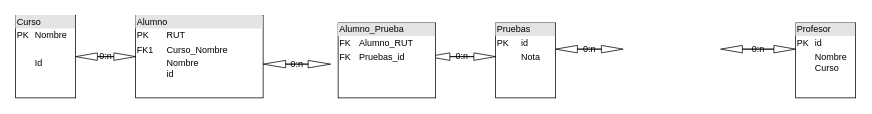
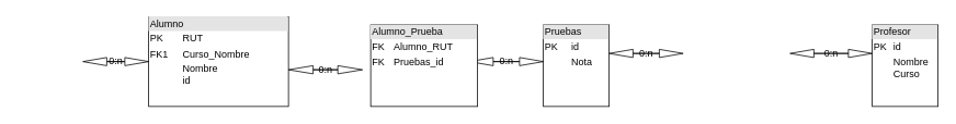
  <mxCell id="0" />
  <mxCell id="1" parent="0" />
- <mxCell id="2" value="&lt;div style=&quot;box-sizing: border-box ; width: 100% ; background: #e4e4e4 ; padding: 2px&quot;&gt;Curso&lt;/div&gt;&lt;table style=&quot;width: 100% ; font-size: 1em&quot; cellpadding=&quot;2&quot; cellspacing=&quot;0&quot;&gt;&lt;tbody&gt;&lt;tr&gt;&lt;td&gt;PK&lt;/td&gt;&lt;td&gt;Nombre&lt;/td&gt;&lt;/tr&gt;&lt;tr&gt;&lt;td&gt;&lt;br&gt;&lt;/td&gt;&lt;td&gt;&lt;br&gt;&lt;/td&gt;&lt;/tr&gt;&lt;tr&gt;&lt;td&gt;&lt;/td&gt;&lt;td&gt;Id&lt;/td&gt;&lt;/tr&gt;&lt;/tbody&gt;&lt;/table&gt;" style="verticalAlign=top;align=left;overflow=fill;html=1;" vertex="1" parent="1"><mxGeometry x="20" y="20" width="80" height="110" as="geometry" /></mxCell>
  <mxCell id="3" value="&lt;div style=&quot;box-sizing: border-box ; width: 100% ; background: #e4e4e4 ; padding: 2px&quot;&gt;Alumno&lt;/div&gt;&lt;table style=&quot;width: 100% ; font-size: 1em&quot; cellpadding=&quot;2&quot; cellspacing=&quot;0&quot;&gt;&lt;tbody&gt;&lt;tr&gt;&lt;td&gt;PK&lt;/td&gt;&lt;td&gt;RUT&lt;/td&gt;&lt;/tr&gt;&lt;tr&gt;&lt;td&gt;FK1&lt;/td&gt;&lt;td&gt;Curso_Nombre&lt;/td&gt;&lt;/tr&gt;&lt;tr&gt;&lt;td&gt;&lt;/td&gt;&lt;td&gt;Nombre&lt;br&gt;id&lt;/td&gt;&lt;/tr&gt;&lt;/tbody&gt;&lt;/table&gt;" style="verticalAlign=top;align=left;overflow=fill;html=1;" vertex="1" parent="1"><mxGeometry x="180" y="20" width="170" height="110" as="geometry" /></mxCell>
  <mxCell id="4" value="&lt;div style=&quot;box-sizing: border-box ; width: 100% ; background: #e4e4e4 ; padding: 2px&quot;&gt;Pruebas&lt;/div&gt;&lt;table style=&quot;width: 100% ; font-size: 1em&quot; cellpadding=&quot;2&quot; cellspacing=&quot;0&quot;&gt;&lt;tbody&gt;&lt;tr&gt;&lt;td&gt;PK&lt;/td&gt;&lt;td&gt;id&amp;nbsp;&lt;/td&gt;&lt;/tr&gt;&lt;tr&gt;&lt;td&gt;&lt;br&gt;&lt;/td&gt;&lt;td&gt;Nota&lt;/td&gt;&lt;/tr&gt;&lt;tr&gt;&lt;td&gt;&lt;/td&gt;&lt;td&gt;&lt;br&gt;&lt;/td&gt;&lt;/tr&gt;&lt;/tbody&gt;&lt;/table&gt;" style="verticalAlign=top;align=left;overflow=fill;html=1;" vertex="1" parent="1"><mxGeometry x="660" y="30" width="80" height="100" as="geometry" /></mxCell>
  <mxCell id="5" value="0:n" style="html=1;shadow=0;dashed=0;align=center;verticalAlign=middle;shape=mxgraph.arrows2.twoWayArrow;dy=1;dx=29;" vertex="1" parent="1"><mxGeometry x="100" y="70" width="80" height="10" as="geometry" /></mxCell>
  <mxCell id="6" value="0:n" style="html=1;shadow=0;dashed=0;align=center;verticalAlign=middle;shape=mxgraph.arrows2.twoWayArrow;dy=1;dx=30;" vertex="1" parent="1"><mxGeometry x="350" y="80" width="90" height="10" as="geometry" /></mxCell>
  <mxCell id="7" value="0:n" style="html=1;shadow=0;dashed=0;align=center;verticalAlign=middle;shape=mxgraph.arrows2.twoWayArrow;dy=1;dx=29;" vertex="1" parent="1"><mxGeometry x="570" y="70" width="90" height="10" as="geometry" /></mxCell>
  <mxCell id="8" value="&lt;div style=&quot;box-sizing: border-box ; width: 100% ; background: #e4e4e4 ; padding: 2px&quot;&gt;Alumno_Prueba&lt;/div&gt;&lt;table style=&quot;width: 100% ; font-size: 1em&quot; cellpadding=&quot;2&quot; cellspacing=&quot;0&quot;&gt;&lt;tbody&gt;&lt;tr&gt;&lt;td&gt;FK&lt;/td&gt;&lt;td&gt;Alumno_RUT&lt;/td&gt;&lt;/tr&gt;&lt;tr&gt;&lt;td&gt;FK&lt;/td&gt;&lt;td&gt;Pruebas_id&lt;/td&gt;&lt;/tr&gt;&lt;tr&gt;&lt;td&gt;&lt;/td&gt;&lt;td&gt;&lt;br&gt;&lt;/td&gt;&lt;/tr&gt;&lt;/tbody&gt;&lt;/table&gt;" style="verticalAlign=top;align=left;overflow=fill;html=1;" vertex="1" parent="1"><mxGeometry x="450" y="30" width="130" height="100" as="geometry" /></mxCell>
  <mxCell id="9" value="&lt;div style=&quot;box-sizing: border-box ; width: 100% ; background: #e4e4e4 ; padding: 2px&quot;&gt;Profesor&lt;/div&gt;&lt;table style=&quot;width: 100% ; font-size: 1em&quot; cellpadding=&quot;2&quot; cellspacing=&quot;0&quot;&gt;&lt;tbody&gt;&lt;tr&gt;&lt;td&gt;PK&lt;/td&gt;&lt;td&gt;id&lt;/td&gt;&lt;/tr&gt;&lt;tr&gt;&lt;td&gt;&lt;br&gt;&lt;/td&gt;&lt;td&gt;Nombre&lt;br&gt;Curso&lt;/td&gt;&lt;/tr&gt;&lt;tr&gt;&lt;td&gt;&lt;/td&gt;&lt;td&gt;&lt;br&gt;&lt;/td&gt;&lt;/tr&gt;&lt;/tbody&gt;&lt;/table&gt;" style="verticalAlign=top;align=left;overflow=fill;html=1;" vertex="1" parent="1"><mxGeometry x="1060" y="30" width="80" height="100" as="geometry" /></mxCell>
  <mxCell id="10" value="0:n" style="html=1;shadow=0;dashed=0;align=center;verticalAlign=middle;shape=mxgraph.arrows2.twoWayArrow;dy=1;dx=29;" vertex="1" parent="1"><mxGeometry x="740" y="60" width="90" height="10" as="geometry" /></mxCell>
  <mxCell id="11" value="0:n" style="html=1;shadow=0;dashed=0;align=center;verticalAlign=middle;shape=mxgraph.arrows2.twoWayArrow;dy=1;dx=29;" vertex="1" parent="1"><mxGeometry x="960" y="60" width="100" height="10" as="geometry" /></mxCell>
